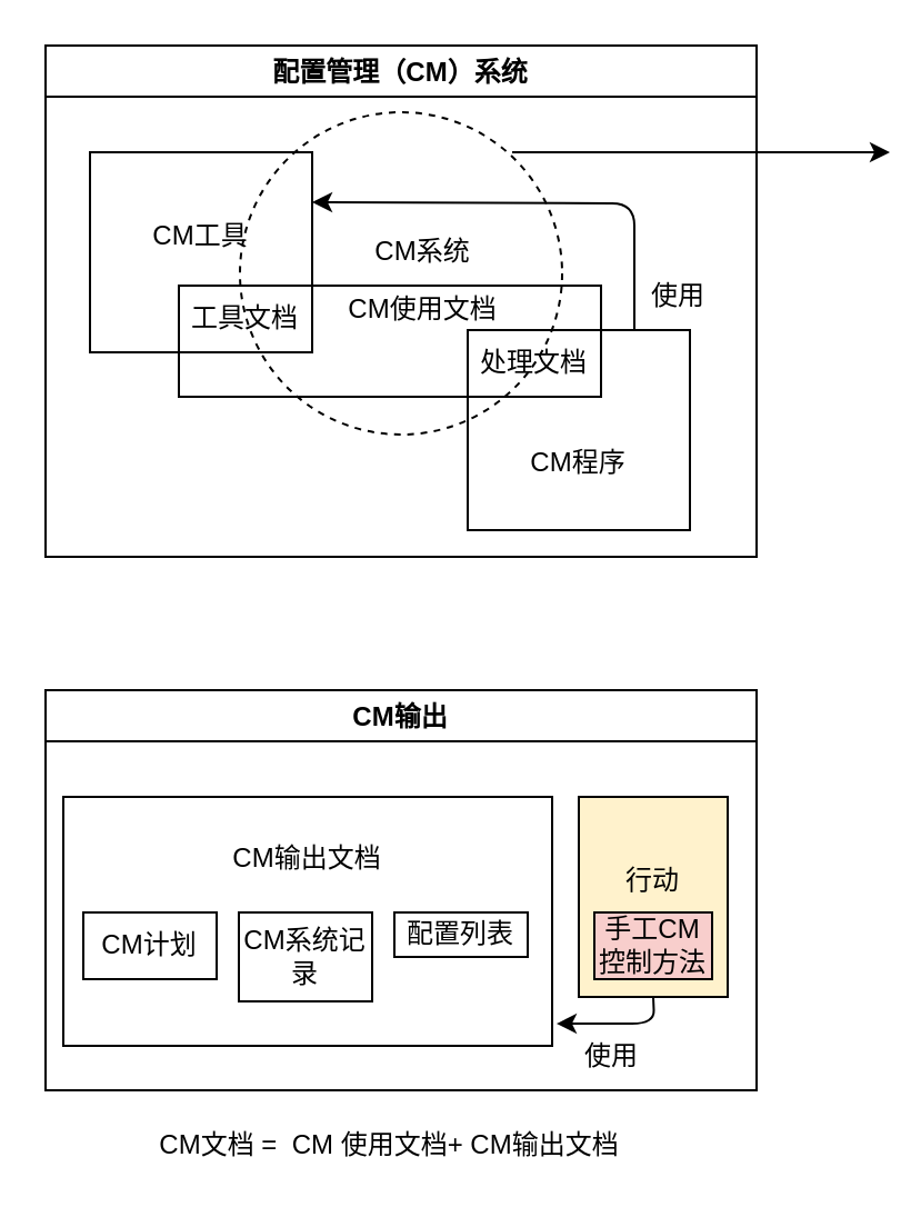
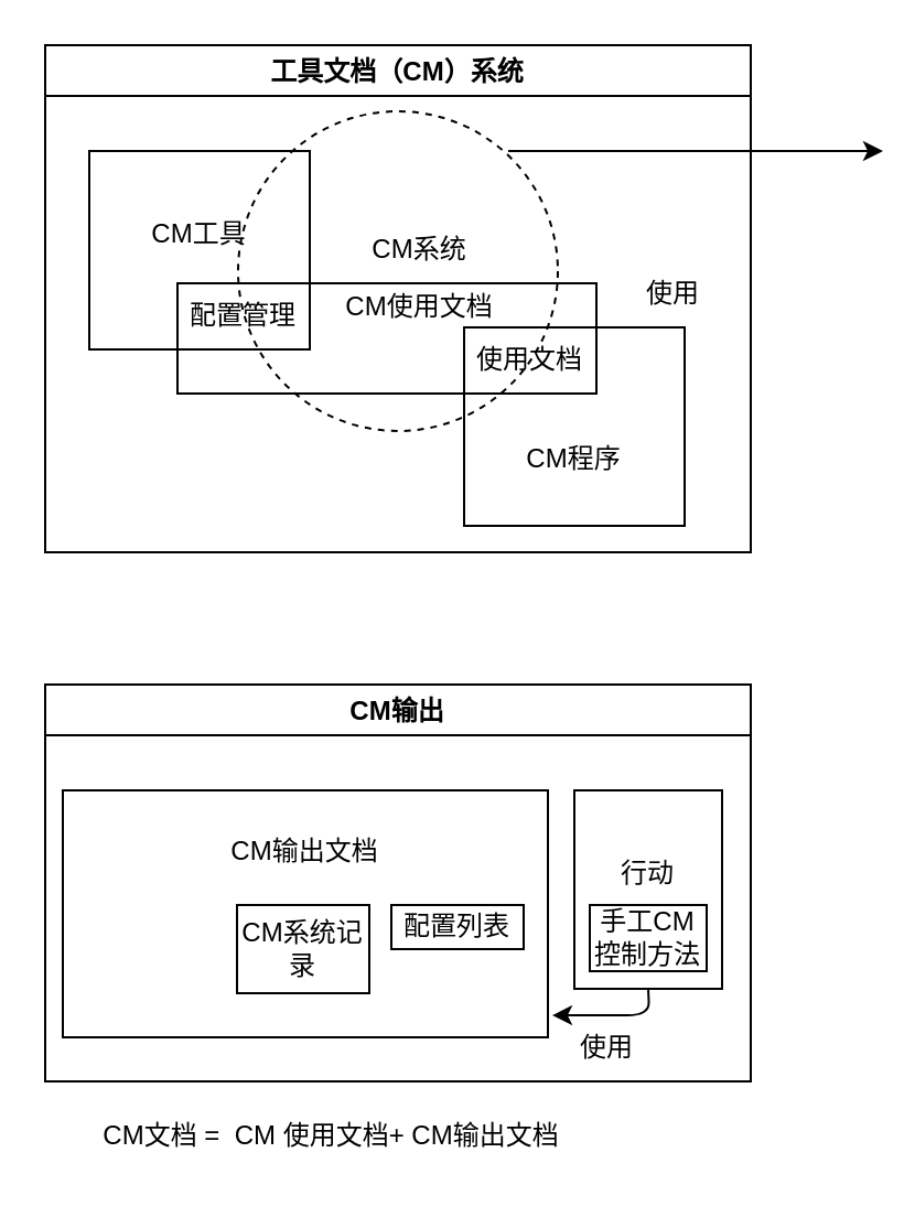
  <mxCell id="0" />
  <mxCell id="1" parent="0" />
- <mxCell id="2" value="配置管理（CM）系统" style="swimlane;" vertex="1" parent="1"><mxGeometry x="20" y="20" width="320" height="230" as="geometry" /></mxCell>
+ <mxCell id="2" value="工具文档（CM）系统" style="swimlane;" vertex="1" parent="1"><mxGeometry x="20" y="20" width="320" height="230" as="geometry" /></mxCell>
  <mxCell id="3" value="CM工具&lt;br&gt;&lt;br&gt;" style="rounded=0;whiteSpace=wrap;html=1;" vertex="1" parent="2"><mxGeometry x="20" y="48" width="100" height="90" as="geometry" /></mxCell>
- <mxCell id="4" style="edgeStyle=none;html=1;exitX=0.75;exitY=0;exitDx=0;exitDy=0;entryX=1;entryY=0.25;entryDx=0;entryDy=0;endArrow=classic;endFill=1;" edge="1" parent="2" source="5" target="3"><mxGeometry relative="1" as="geometry"><Array as="points"><mxPoint x="265" y="71" /></Array></mxGeometry></mxCell>
  <mxCell id="5" value="&lt;br&gt;&lt;br&gt;CM程序" style="rounded=0;whiteSpace=wrap;html=1;" vertex="1" parent="2"><mxGeometry x="190" y="128" width="100" height="90" as="geometry" /></mxCell>
- <mxCell id="6" value="&lt;span&gt;工具文档&lt;/span&gt;" style="rounded=0;whiteSpace=wrap;html=1;" vertex="1" parent="2"><mxGeometry x="60" y="108" width="60" height="30" as="geometry" /></mxCell>
- <mxCell id="7" value="&lt;span&gt;处理文档&lt;/span&gt;" style="rounded=0;whiteSpace=wrap;html=1;" vertex="1" parent="2"><mxGeometry x="190" y="128" width="60" height="30" as="geometry" /></mxCell>
+ <mxCell id="6" value="&lt;span&gt;配置管理&lt;/span&gt;" style="rounded=0;whiteSpace=wrap;html=1;" vertex="1" parent="2"><mxGeometry x="60" y="108" width="60" height="30" as="geometry" /></mxCell>
+ <mxCell id="7" value="&lt;span&gt;使用文档&lt;/span&gt;" style="rounded=0;whiteSpace=wrap;html=1;" vertex="1" parent="2"><mxGeometry x="190" y="128" width="60" height="30" as="geometry" /></mxCell>
  <mxCell id="8" value="CM使用文档" style="text;html=1;strokeColor=none;fillColor=none;align=center;verticalAlign=middle;whiteSpace=wrap;rounded=0;" vertex="1" parent="2"><mxGeometry x="130" y="104" width="80" height="30" as="geometry" /></mxCell>
  <mxCell id="9" value="CM系统" style="text;html=1;strokeColor=none;fillColor=none;align=center;verticalAlign=middle;whiteSpace=wrap;rounded=0;" vertex="1" parent="2"><mxGeometry x="130" y="78" width="80" height="30" as="geometry" /></mxCell>
  <mxCell id="10" value="" style="rounded=0;whiteSpace=wrap;html=1;fillColor=none;" vertex="1" parent="2"><mxGeometry x="60" y="108" width="190" height="50" as="geometry" /></mxCell>
  <mxCell id="11" value="" style="ellipse;whiteSpace=wrap;html=1;fillColor=none;strokeColor=default;dashed=1;" vertex="1" parent="2"><mxGeometry x="87.5" y="30" width="145" height="145" as="geometry" /></mxCell>
  <mxCell id="12" value="" style="endArrow=classic;html=1;" edge="1" parent="2"><mxGeometry width="50" height="50" relative="1" as="geometry"><mxPoint x="210" y="48" as="sourcePoint" /><mxPoint x="380" y="48" as="targetPoint" /></mxGeometry></mxCell>
  <mxCell id="13" value="使用" style="text;html=1;strokeColor=none;fillColor=none;align=center;verticalAlign=middle;whiteSpace=wrap;rounded=0;dashed=1;" vertex="1" parent="2"><mxGeometry x="260" y="98" width="50" height="30" as="geometry" /></mxCell>
  <mxCell id="14" value="CM输出" style="swimlane;" vertex="1" parent="1"><mxGeometry x="20" y="310" width="320" height="180" as="geometry" /></mxCell>
  <mxCell id="15" value="CM输出文档&lt;br&gt;&lt;br&gt;&lt;br&gt;&lt;br&gt;&lt;br&gt;" style="rounded=0;whiteSpace=wrap;html=1;" vertex="1" parent="14"><mxGeometry x="8" y="48" width="220" height="112" as="geometry" /></mxCell>
- <mxCell id="16" value="&lt;span&gt;CM计划&lt;/span&gt;" style="rounded=0;whiteSpace=wrap;html=1;" vertex="1" parent="14"><mxGeometry x="17" y="100" width="60" height="30" as="geometry" /></mxCell>
  <mxCell id="17" value="&lt;span&gt;CM系统记录&lt;/span&gt;" style="rounded=0;whiteSpace=wrap;html=1;" vertex="1" parent="14"><mxGeometry x="87" y="100" width="60" height="40" as="geometry" /></mxCell>
  <mxCell id="18" value="&lt;span&gt;配置列表&lt;/span&gt;" style="rounded=0;whiteSpace=wrap;html=1;" vertex="1" parent="14"><mxGeometry x="157" y="100" width="60" height="20" as="geometry" /></mxCell>
  <mxCell id="19" style="edgeStyle=none;html=1;exitX=0.5;exitY=1;exitDx=0;exitDy=0;entryX=1.009;entryY=0.911;entryDx=0;entryDy=0;entryPerimeter=0;endArrow=classic;endFill=1;" edge="1" parent="14" source="20" target="15"><mxGeometry relative="1" as="geometry"><Array as="points"><mxPoint x="274" y="150" /></Array></mxGeometry></mxCell>
- <mxCell id="20" value="行动&lt;br&gt;&lt;br&gt;" style="rounded=0;whiteSpace=wrap;html=1;fillColor=#fff2cc;" vertex="1" parent="14"><mxGeometry x="240" y="48" width="67" height="90" as="geometry" /></mxCell>
- <mxCell id="21" value="手工CM控制方法" style="rounded=0;whiteSpace=wrap;html=1;fillColor=#f8cecc;" vertex="1" parent="14"><mxGeometry x="247" y="100" width="53" height="30" as="geometry" /></mxCell>
+ <mxCell id="20" value="行动&lt;br&gt;&lt;br&gt;" style="rounded=0;whiteSpace=wrap;html=1;" vertex="1" parent="14"><mxGeometry x="240" y="48" width="67" height="90" as="geometry" /></mxCell>
+ <mxCell id="21" value="手工CM控制方法" style="rounded=0;whiteSpace=wrap;html=1;" vertex="1" parent="14"><mxGeometry x="247" y="100" width="53" height="30" as="geometry" /></mxCell>
  <mxCell id="22" value="使用" style="text;html=1;strokeColor=none;fillColor=none;align=center;verticalAlign=middle;whiteSpace=wrap;rounded=0;dashed=1;" vertex="1" parent="14"><mxGeometry x="230" y="150" width="50" height="30" as="geometry" /></mxCell>
- <mxCell id="23" value="CM文档 =&amp;nbsp; CM 使用文档+ CM输出文档" style="text;html=1;strokeColor=none;fillColor=none;align=center;verticalAlign=middle;whiteSpace=wrap;rounded=0;dashed=1;" vertex="1" parent="1"><mxGeometry x="50" y="500" width="250" height="30" as="geometry" /></mxCell>
+ <mxCell id="23" value="CM文档 =&amp;nbsp; CM 使用文档+ CM输出文档" style="text;html=1;strokeColor=none;fillColor=none;align=center;verticalAlign=middle;whiteSpace=wrap;rounded=0;dashed=1;" vertex="1" parent="1"><mxGeometry x="25" y="500" width="250" height="30" as="geometry" /></mxCell>
